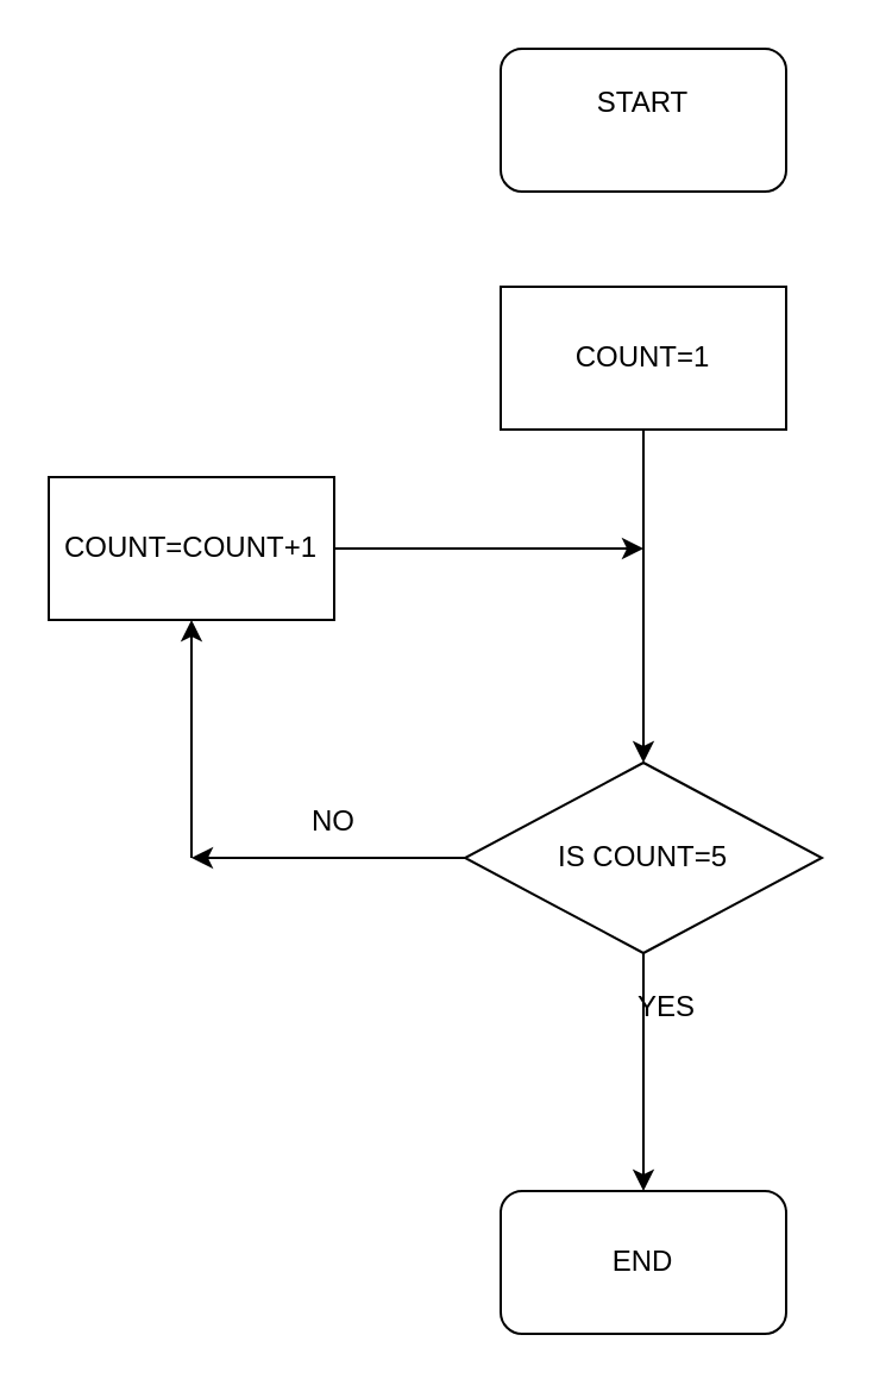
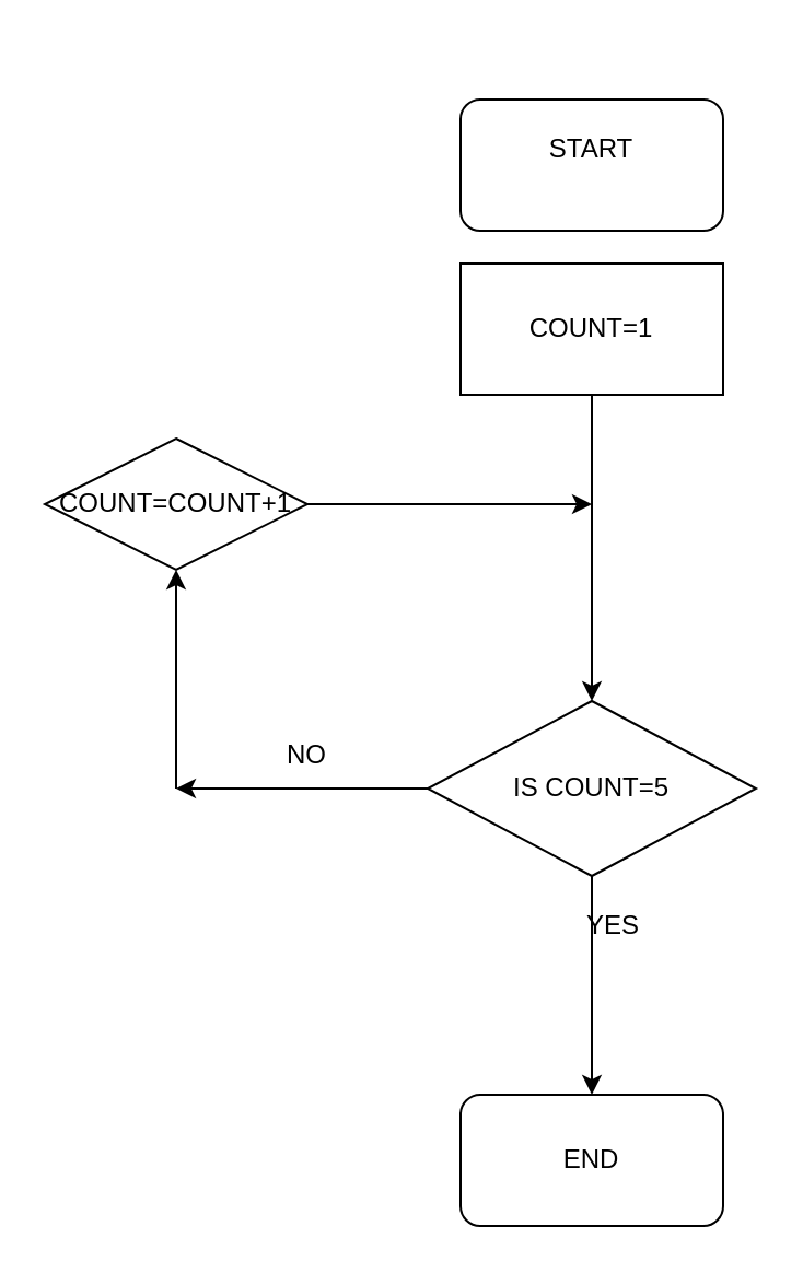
  <mxCell id="0" />
  <mxCell id="1" parent="0" />
- <mxCell id="2" value="START&lt;div&gt;&lt;br&gt;&lt;/div&gt;" style="rounded=1;whiteSpace=wrap;html=1;" vertex="1" parent="1"><mxGeometry x="210" y="20" width="120" height="60" as="geometry" /></mxCell>
+ <mxCell id="2" value="START&lt;div&gt;&lt;br&gt;&lt;/div&gt;" style="rounded=1;whiteSpace=wrap;html=1;" vertex="1" parent="1"><mxGeometry x="210" y="45" width="120" height="60" as="geometry" /></mxCell>
  <mxCell id="3" value="&lt;div&gt;END&lt;/div&gt;" style="rounded=1;whiteSpace=wrap;html=1;" vertex="1" parent="1"><mxGeometry x="210" y="500" width="120" height="60" as="geometry" /></mxCell>
  <mxCell id="4" style="edgeStyle=orthogonalEdgeStyle;rounded=0;orthogonalLoop=1;jettySize=auto;html=1;" edge="1" parent="1" source="5" target="7"><mxGeometry relative="1" as="geometry" /></mxCell>
  <mxCell id="5" value="COUNT=1" style="rounded=0;whiteSpace=wrap;html=1;" vertex="1" parent="1"><mxGeometry x="210" y="120" width="120" height="60" as="geometry" /></mxCell>
  <mxCell id="6" value="" style="edgeStyle=orthogonalEdgeStyle;rounded=0;orthogonalLoop=1;jettySize=auto;html=1;" edge="1" parent="1" source="7" target="3"><mxGeometry relative="1" as="geometry" /></mxCell>
  <mxCell id="7" value="IS COUNT=5" style="rhombus;whiteSpace=wrap;html=1;" vertex="1" parent="1"><mxGeometry x="195" y="320" width="150" height="80" as="geometry" /></mxCell>
  <mxCell id="8" value="YES&lt;div&gt;&lt;br&gt;&lt;/div&gt;" style="text;html=1;align=center;verticalAlign=middle;whiteSpace=wrap;rounded=0;" vertex="1" parent="1"><mxGeometry x="250" y="415" width="60" height="30" as="geometry" /></mxCell>
  <mxCell id="9" value="" style="endArrow=classic;html=1;rounded=0;" edge="1" parent="1" target="12"><mxGeometry width="50" height="50" relative="1" as="geometry"><mxPoint x="80" y="360" as="sourcePoint" /><mxPoint x="80" y="290" as="targetPoint" /></mxGeometry></mxCell>
  <mxCell id="10" value="" style="endArrow=classic;html=1;rounded=0;" edge="1" parent="1"><mxGeometry width="50" height="50" relative="1" as="geometry"><mxPoint x="195" y="360" as="sourcePoint" /><mxPoint x="80" y="360" as="targetPoint" /></mxGeometry></mxCell>
  <mxCell id="11" style="edgeStyle=orthogonalEdgeStyle;rounded=0;orthogonalLoop=1;jettySize=auto;html=1;" edge="1" parent="1" source="12"><mxGeometry relative="1" as="geometry"><mxPoint x="270" y="230" as="targetPoint" /></mxGeometry></mxCell>
- <mxCell id="12" value="COUNT=COUNT+1" style="rounded=0;whiteSpace=wrap;html=1;" vertex="1" parent="1"><mxGeometry x="20" y="200" width="120" height="60" as="geometry" /></mxCell>
+ <mxCell id="12" value="COUNT=COUNT+1" style="rhombus;whiteSpace=wrap;html=1;" vertex="1" parent="1"><mxGeometry x="20" y="200" width="120" height="60" as="geometry" /></mxCell>
  <mxCell id="13" value="&lt;div&gt;NO&lt;/div&gt;" style="text;html=1;align=center;verticalAlign=middle;whiteSpace=wrap;rounded=0;" vertex="1" parent="1"><mxGeometry x="110" y="330" width="60" height="30" as="geometry" /></mxCell>
